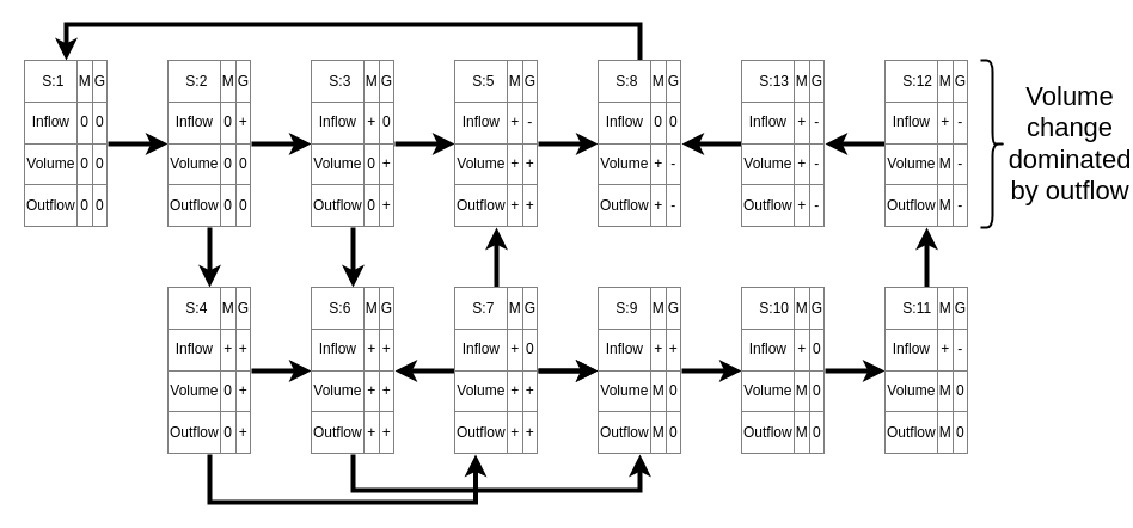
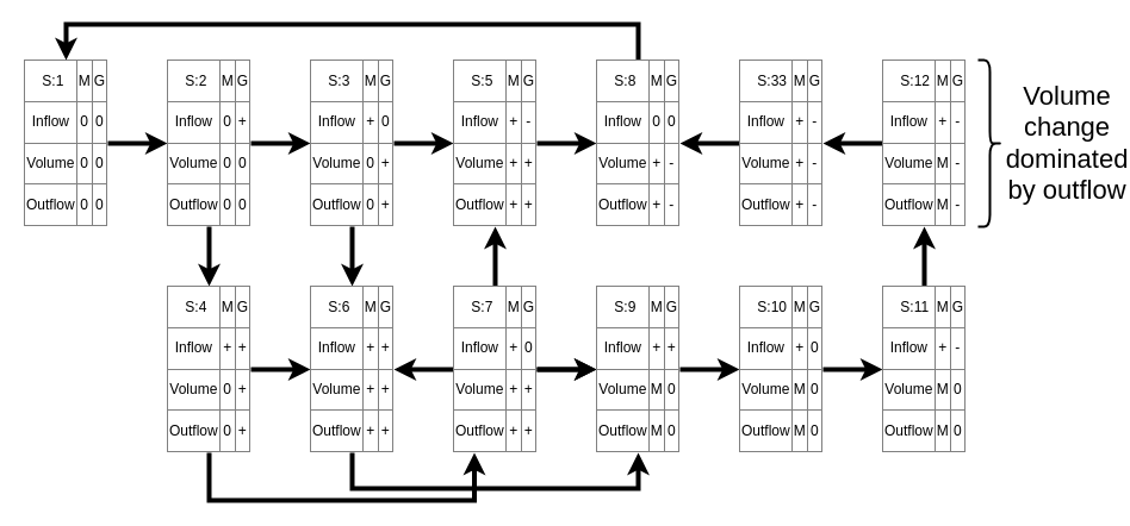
  <mxCell id="0" />
  <mxCell id="1" parent="0" />
  <mxCell id="2" style="edgeStyle=orthogonalEdgeStyle;rounded=0;orthogonalLoop=1;jettySize=auto;html=1;exitX=1;exitY=0.5;exitDx=0;exitDy=0;entryX=0;entryY=0.5;entryDx=0;entryDy=0;strokeWidth=4;" parent="1" source="3" target="6" edge="1"><mxGeometry relative="1" as="geometry" /></mxCell>
  <mxCell id="3" value="&lt;table style=&quot;width: 100% ; height: 100% ; border-collapse: collapse&quot; width=&quot;100%&quot; border=&quot;1&quot;&gt;&lt;tbody&gt;&lt;tr&gt;&lt;td&gt;&amp;nbsp;&amp;nbsp;&amp;nbsp; S:1&lt;/td&gt;&lt;td&gt;M&lt;br&gt;&lt;/td&gt;&lt;td&gt;G&lt;/td&gt;&lt;/tr&gt;&lt;tr&gt;&lt;td align=&quot;center&quot;&gt;Inflow&lt;br&gt;&lt;/td&gt;&lt;td align=&quot;center&quot;&gt;0&lt;br&gt;&lt;/td&gt;&lt;td align=&quot;center&quot;&gt;0&lt;br&gt;&lt;/td&gt;&lt;/tr&gt;&lt;tr&gt;&lt;td align=&quot;center&quot;&gt;Volume&lt;br&gt;&lt;/td&gt;&lt;td align=&quot;center&quot;&gt;0&lt;br&gt;&lt;/td&gt;&lt;td align=&quot;center&quot;&gt;0&lt;/td&gt;&lt;/tr&gt;&lt;tr&gt;&lt;td align=&quot;center&quot;&gt;Outflow&lt;/td&gt;&lt;td align=&quot;center&quot;&gt;0&lt;br&gt;&lt;/td&gt;&lt;td align=&quot;center&quot;&gt;0&lt;br&gt;&lt;/td&gt;&lt;/tr&gt;&lt;/tbody&gt;&lt;/table&gt;" style="text;html=1;strokeColor=none;fillColor=none;overflow=fill;" parent="1" vertex="1"><mxGeometry x="20" y="50" width="70" height="140" as="geometry" /></mxCell>
  <mxCell id="4" style="rounded=0;orthogonalLoop=1;jettySize=auto;html=1;exitX=0.5;exitY=1;exitDx=0;exitDy=0;entryX=0.5;entryY=0;entryDx=0;entryDy=0;strokeWidth=4;" parent="1" source="6" target="12" edge="1"><mxGeometry relative="1" as="geometry" /></mxCell>
  <mxCell id="5" style="edgeStyle=orthogonalEdgeStyle;rounded=0;orthogonalLoop=1;jettySize=auto;html=1;exitX=1;exitY=0.5;exitDx=0;exitDy=0;entryX=0;entryY=0.5;entryDx=0;entryDy=0;strokeWidth=4;" parent="1" source="6" target="9" edge="1"><mxGeometry relative="1" as="geometry" /></mxCell>
  <mxCell id="6" value="&lt;table style=&quot;width: 100% ; height: 100% ; border-collapse: collapse&quot; width=&quot;100%&quot; border=&quot;1&quot;&gt;&lt;tbody&gt;&lt;tr&gt;&lt;td&gt;&amp;nbsp;&amp;nbsp;&amp;nbsp; S:2&lt;/td&gt;&lt;td&gt;M&lt;br&gt;&lt;/td&gt;&lt;td&gt;G&lt;/td&gt;&lt;/tr&gt;&lt;tr&gt;&lt;td align=&quot;center&quot;&gt;Inflow&lt;br&gt;&lt;/td&gt;&lt;td align=&quot;center&quot;&gt;0&lt;br&gt;&lt;/td&gt;&lt;td align=&quot;center&quot;&gt;+&lt;br&gt;&lt;/td&gt;&lt;/tr&gt;&lt;tr&gt;&lt;td align=&quot;center&quot;&gt;Volume&lt;br&gt;&lt;/td&gt;&lt;td align=&quot;center&quot;&gt;0&lt;br&gt;&lt;/td&gt;&lt;td align=&quot;center&quot;&gt;0&lt;/td&gt;&lt;/tr&gt;&lt;tr&gt;&lt;td align=&quot;center&quot;&gt;Outflow&lt;/td&gt;&lt;td align=&quot;center&quot;&gt;0&lt;br&gt;&lt;/td&gt;&lt;td align=&quot;center&quot;&gt;0&lt;br&gt;&lt;/td&gt;&lt;/tr&gt;&lt;/tbody&gt;&lt;/table&gt;" style="text;html=1;overflow=fill;" parent="1" vertex="1"><mxGeometry x="140" y="50" width="70" height="140" as="geometry" /></mxCell>
  <mxCell id="7" style="edgeStyle=orthogonalEdgeStyle;rounded=0;orthogonalLoop=1;jettySize=auto;html=1;exitX=1;exitY=0.5;exitDx=0;exitDy=0;entryX=0;entryY=0.5;entryDx=0;entryDy=0;strokeWidth=4;" parent="1" source="9" target="14" edge="1"><mxGeometry relative="1" as="geometry" /></mxCell>
  <mxCell id="8" style="rounded=0;orthogonalLoop=1;jettySize=auto;html=1;exitX=0.5;exitY=1;exitDx=0;exitDy=0;entryX=0.5;entryY=0;entryDx=0;entryDy=0;strokeWidth=4;" edge="1" parent="1" source="9" target="20"><mxGeometry relative="1" as="geometry" /></mxCell>
  <mxCell id="9" value="&lt;table style=&quot;width: 100% ; height: 100% ; border-collapse: collapse&quot; width=&quot;100%&quot; border=&quot;1&quot;&gt;&lt;tbody&gt;&lt;tr&gt;&lt;td&gt;&amp;nbsp;&amp;nbsp;&amp;nbsp; S:3&lt;/td&gt;&lt;td&gt;M&lt;br&gt;&lt;/td&gt;&lt;td&gt;G&lt;/td&gt;&lt;/tr&gt;&lt;tr&gt;&lt;td align=&quot;center&quot;&gt;Inflow&lt;br&gt;&lt;/td&gt;&lt;td align=&quot;center&quot;&gt;+&lt;br&gt;&lt;/td&gt;&lt;td align=&quot;center&quot;&gt;0&lt;br&gt;&lt;/td&gt;&lt;/tr&gt;&lt;tr&gt;&lt;td align=&quot;center&quot;&gt;Volume&lt;br&gt;&lt;/td&gt;&lt;td align=&quot;center&quot;&gt;0&lt;br&gt;&lt;/td&gt;&lt;td align=&quot;center&quot;&gt;+&lt;br&gt;&lt;/td&gt;&lt;/tr&gt;&lt;tr&gt;&lt;td align=&quot;center&quot;&gt;Outflow&lt;/td&gt;&lt;td align=&quot;center&quot;&gt;0&lt;br&gt;&lt;/td&gt;&lt;td align=&quot;center&quot;&gt;+&lt;br&gt;&lt;/td&gt;&lt;/tr&gt;&lt;/tbody&gt;&lt;/table&gt;" style="text;html=1;overflow=fill;" parent="1" vertex="1"><mxGeometry x="260" y="50" width="70" height="140" as="geometry" /></mxCell>
  <mxCell id="10" style="edgeStyle=orthogonalEdgeStyle;rounded=0;orthogonalLoop=1;jettySize=auto;html=1;exitX=0.5;exitY=1;exitDx=0;exitDy=0;entryX=0.25;entryY=1;entryDx=0;entryDy=0;strokeWidth=4;" parent="1" source="12" target="36" edge="1"><mxGeometry relative="1" as="geometry"><Array as="points"><mxPoint x="175" y="420" /><mxPoint x="398" y="420" /></Array></mxGeometry></mxCell>
  <mxCell id="11" style="edgeStyle=orthogonalEdgeStyle;rounded=0;orthogonalLoop=1;jettySize=auto;html=1;exitX=1;exitY=0.5;exitDx=0;exitDy=0;entryX=0;entryY=0.5;entryDx=0;entryDy=0;strokeWidth=4;" edge="1" parent="1" source="12" target="20"><mxGeometry relative="1" as="geometry" /></mxCell>
  <mxCell id="12" value="&lt;table style=&quot;width: 100% ; height: 100% ; border-collapse: collapse&quot; width=&quot;100%&quot; border=&quot;1&quot;&gt;&lt;tbody&gt;&lt;tr&gt;&lt;td&gt;&amp;nbsp;&amp;nbsp;&amp;nbsp; S:4&lt;/td&gt;&lt;td&gt;M&lt;br&gt;&lt;/td&gt;&lt;td&gt;G&lt;/td&gt;&lt;/tr&gt;&lt;tr&gt;&lt;td align=&quot;center&quot;&gt;Inflow&lt;br&gt;&lt;/td&gt;&lt;td align=&quot;center&quot;&gt;+&lt;br&gt;&lt;/td&gt;&lt;td align=&quot;center&quot;&gt;+&lt;br&gt;&lt;/td&gt;&lt;/tr&gt;&lt;tr&gt;&lt;td align=&quot;center&quot;&gt;Volume&lt;br&gt;&lt;/td&gt;&lt;td align=&quot;center&quot;&gt;0&lt;br&gt;&lt;/td&gt;&lt;td align=&quot;center&quot;&gt;+&lt;br&gt;&lt;/td&gt;&lt;/tr&gt;&lt;tr&gt;&lt;td align=&quot;center&quot;&gt;Outflow&lt;/td&gt;&lt;td align=&quot;center&quot;&gt;0&lt;br&gt;&lt;/td&gt;&lt;td align=&quot;center&quot;&gt;+&lt;br&gt;&lt;/td&gt;&lt;/tr&gt;&lt;/tbody&gt;&lt;/table&gt;" style="text;html=1;strokeColor=none;fillColor=none;overflow=fill;" parent="1" vertex="1"><mxGeometry x="140" y="240" width="70" height="140" as="geometry" /></mxCell>
  <mxCell id="13" style="edgeStyle=orthogonalEdgeStyle;rounded=0;orthogonalLoop=1;jettySize=auto;html=1;exitX=1;exitY=0.5;exitDx=0;exitDy=0;entryX=0;entryY=0.5;entryDx=0;entryDy=0;strokeWidth=4;" parent="1" source="14" target="22" edge="1"><mxGeometry relative="1" as="geometry" /></mxCell>
  <mxCell id="14" value="&lt;table style=&quot;width: 100% ; height: 100% ; border-collapse: collapse&quot; width=&quot;100%&quot; border=&quot;1&quot;&gt;&lt;tbody&gt;&lt;tr&gt;&lt;td&gt;&amp;nbsp;&amp;nbsp;&amp;nbsp; S:5&lt;/td&gt;&lt;td&gt;M&lt;br&gt;&lt;/td&gt;&lt;td&gt;G&lt;/td&gt;&lt;/tr&gt;&lt;tr&gt;&lt;td align=&quot;center&quot;&gt;Inflow&lt;br&gt;&lt;/td&gt;&lt;td align=&quot;center&quot;&gt;+&lt;br&gt;&lt;/td&gt;&lt;td align=&quot;center&quot;&gt;-&lt;br&gt;&lt;/td&gt;&lt;/tr&gt;&lt;tr&gt;&lt;td align=&quot;center&quot;&gt;Volume&lt;br&gt;&lt;/td&gt;&lt;td align=&quot;center&quot;&gt;+&lt;br&gt;&lt;/td&gt;&lt;td align=&quot;center&quot;&gt;+&lt;br&gt;&lt;/td&gt;&lt;/tr&gt;&lt;tr&gt;&lt;td align=&quot;center&quot;&gt;Outflow&lt;/td&gt;&lt;td align=&quot;center&quot;&gt;+&lt;br&gt;&lt;/td&gt;&lt;td align=&quot;center&quot;&gt;+&lt;br&gt;&lt;/td&gt;&lt;/tr&gt;&lt;/tbody&gt;&lt;/table&gt;" style="text;html=1;overflow=fill;" parent="1" vertex="1"><mxGeometry x="380" y="50" width="70" height="140" as="geometry" /></mxCell>
  <mxCell id="15" style="rounded=0;orthogonalLoop=1;jettySize=auto;html=1;exitX=0.5;exitY=0;exitDx=0;exitDy=0;entryX=0.5;entryY=1;entryDx=0;entryDy=0;strokeWidth=4;" parent="1" source="36" target="14" edge="1"><mxGeometry relative="1" as="geometry" /></mxCell>
  <mxCell id="16" style="edgeStyle=none;rounded=0;orthogonalLoop=1;jettySize=auto;html=1;exitX=0;exitY=0.5;exitDx=0;exitDy=0;entryX=1;entryY=0.5;entryDx=0;entryDy=0;strokeWidth=4;" parent="1" source="36" target="20" edge="1"><mxGeometry relative="1" as="geometry" /></mxCell>
  <mxCell id="17" style="edgeStyle=none;rounded=0;orthogonalLoop=1;jettySize=auto;html=1;entryX=0;entryY=0.5;entryDx=0;entryDy=0;strokeWidth=4;" parent="1" source="36" target="24" edge="1"><mxGeometry relative="1" as="geometry"><mxPoint x="333" y="310" as="sourcePoint" /></mxGeometry></mxCell>
  <mxCell id="18" value="" style="edgeStyle=none;rounded=0;orthogonalLoop=1;jettySize=auto;html=1;strokeWidth=4;" edge="1" parent="1" source="36" target="24"><mxGeometry relative="1" as="geometry" /></mxCell>
  <mxCell id="19" style="edgeStyle=orthogonalEdgeStyle;rounded=0;orthogonalLoop=1;jettySize=auto;html=1;exitX=0.5;exitY=1;exitDx=0;exitDy=0;entryX=0.5;entryY=1;entryDx=0;entryDy=0;strokeWidth=4;" parent="1" source="20" target="24" edge="1"><mxGeometry relative="1" as="geometry"><Array as="points"><mxPoint x="295" y="410" /><mxPoint x="535" y="410" /></Array></mxGeometry></mxCell>
  <mxCell id="20" value="&lt;table style=&quot;width: 100% ; height: 100% ; border-collapse: collapse&quot; width=&quot;100%&quot; border=&quot;1&quot;&gt;&lt;tbody&gt;&lt;tr&gt;&lt;td&gt;&amp;nbsp;&amp;nbsp;&amp;nbsp; S:6&lt;/td&gt;&lt;td&gt;M&lt;br&gt;&lt;/td&gt;&lt;td&gt;G&lt;/td&gt;&lt;/tr&gt;&lt;tr&gt;&lt;td align=&quot;center&quot;&gt;Inflow&lt;br&gt;&lt;/td&gt;&lt;td align=&quot;center&quot;&gt;+&lt;br&gt;&lt;/td&gt;&lt;td align=&quot;center&quot;&gt;+&lt;br&gt;&lt;/td&gt;&lt;/tr&gt;&lt;tr&gt;&lt;td align=&quot;center&quot;&gt;Volume&lt;br&gt;&lt;/td&gt;&lt;td align=&quot;center&quot;&gt;+&lt;br&gt;&lt;/td&gt;&lt;td align=&quot;center&quot;&gt;+&lt;br&gt;&lt;/td&gt;&lt;/tr&gt;&lt;tr&gt;&lt;td align=&quot;center&quot;&gt;Outflow&lt;/td&gt;&lt;td align=&quot;center&quot;&gt;+&lt;br&gt;&lt;/td&gt;&lt;td align=&quot;center&quot;&gt;+&lt;br&gt;&lt;/td&gt;&lt;/tr&gt;&lt;/tbody&gt;&lt;/table&gt;" style="text;html=1;strokeColor=none;fillColor=none;overflow=fill;" parent="1" vertex="1"><mxGeometry x="260" y="240" width="70" height="140" as="geometry" /></mxCell>
  <mxCell id="21" style="edgeStyle=orthogonalEdgeStyle;rounded=0;orthogonalLoop=1;jettySize=auto;html=1;exitX=0.5;exitY=0;exitDx=0;exitDy=0;entryX=0.5;entryY=0;entryDx=0;entryDy=0;strokeWidth=4;" parent="1" source="22" target="3" edge="1"><mxGeometry relative="1" as="geometry"><Array as="points"><mxPoint x="535" y="20" /><mxPoint x="55" y="20" /></Array></mxGeometry></mxCell>
  <mxCell id="22" value="&lt;table style=&quot;width: 100% ; height: 100% ; border-collapse: collapse&quot; width=&quot;100%&quot; border=&quot;1&quot;&gt;&lt;tbody&gt;&lt;tr&gt;&lt;td&gt;&amp;nbsp;&amp;nbsp;&amp;nbsp; S:8&lt;/td&gt;&lt;td&gt;M&lt;br&gt;&lt;/td&gt;&lt;td&gt;G&lt;/td&gt;&lt;/tr&gt;&lt;tr&gt;&lt;td align=&quot;center&quot;&gt;Inflow&lt;br&gt;&lt;/td&gt;&lt;td align=&quot;center&quot;&gt;0&lt;br&gt;&lt;/td&gt;&lt;td align=&quot;center&quot;&gt;0&lt;br&gt;&lt;/td&gt;&lt;/tr&gt;&lt;tr&gt;&lt;td align=&quot;center&quot;&gt;Volume&lt;br&gt;&lt;/td&gt;&lt;td align=&quot;center&quot;&gt;+&lt;br&gt;&lt;/td&gt;&lt;td align=&quot;center&quot;&gt;-&lt;br&gt;&lt;/td&gt;&lt;/tr&gt;&lt;tr&gt;&lt;td align=&quot;center&quot;&gt;Outflow&lt;/td&gt;&lt;td align=&quot;center&quot;&gt;+&lt;br&gt;&lt;/td&gt;&lt;td align=&quot;center&quot;&gt;-&lt;br&gt;&lt;/td&gt;&lt;/tr&gt;&lt;/tbody&gt;&lt;/table&gt;" style="text;html=1;overflow=fill;" parent="1" vertex="1"><mxGeometry x="500" y="50" width="70" height="140" as="geometry" /></mxCell>
  <mxCell id="23" style="edgeStyle=orthogonalEdgeStyle;rounded=0;orthogonalLoop=1;jettySize=auto;html=1;exitX=1;exitY=0.5;exitDx=0;exitDy=0;entryX=0;entryY=0.5;entryDx=0;entryDy=0;strokeWidth=4;" parent="1" source="24" target="26" edge="1"><mxGeometry relative="1" as="geometry" /></mxCell>
  <mxCell id="24" value="&lt;table style=&quot;width: 100% ; height: 100% ; border-collapse: collapse&quot; width=&quot;100%&quot; border=&quot;1&quot;&gt;&lt;tbody&gt;&lt;tr&gt;&lt;td&gt;&amp;nbsp;&amp;nbsp;&amp;nbsp; S:9&lt;/td&gt;&lt;td&gt;M&lt;br&gt;&lt;/td&gt;&lt;td&gt;G&lt;/td&gt;&lt;/tr&gt;&lt;tr&gt;&lt;td align=&quot;center&quot;&gt;Inflow&lt;br&gt;&lt;/td&gt;&lt;td align=&quot;center&quot;&gt;+&lt;br&gt;&lt;/td&gt;&lt;td align=&quot;center&quot;&gt;+&lt;br&gt;&lt;/td&gt;&lt;/tr&gt;&lt;tr&gt;&lt;td align=&quot;center&quot;&gt;Volume&lt;br&gt;&lt;/td&gt;&lt;td align=&quot;center&quot;&gt;M&lt;br&gt;&lt;/td&gt;&lt;td align=&quot;center&quot;&gt;0&lt;br&gt;&lt;/td&gt;&lt;/tr&gt;&lt;tr&gt;&lt;td align=&quot;center&quot;&gt;Outflow&lt;/td&gt;&lt;td align=&quot;center&quot;&gt;M&lt;br&gt;&lt;/td&gt;&lt;td align=&quot;center&quot;&gt;0&lt;br&gt;&lt;/td&gt;&lt;/tr&gt;&lt;/tbody&gt;&lt;/table&gt;" style="text;html=1;strokeColor=none;fillColor=none;overflow=fill;" parent="1" vertex="1"><mxGeometry x="500" y="240" width="70" height="140" as="geometry" /></mxCell>
  <mxCell id="25" style="edgeStyle=none;rounded=0;orthogonalLoop=1;jettySize=auto;html=1;exitX=1;exitY=0.5;exitDx=0;exitDy=0;entryX=0;entryY=0.5;entryDx=0;entryDy=0;strokeWidth=4;" parent="1" source="26" target="28" edge="1"><mxGeometry relative="1" as="geometry" /></mxCell>
  <mxCell id="26" value="&lt;table style=&quot;width: 100% ; height: 100% ; border-collapse: collapse&quot; width=&quot;100%&quot; border=&quot;1&quot;&gt;&lt;tbody&gt;&lt;tr&gt;&lt;td&gt;&amp;nbsp;&amp;nbsp;&amp;nbsp; S:10&lt;/td&gt;&lt;td&gt;M&lt;br&gt;&lt;/td&gt;&lt;td&gt;G&lt;/td&gt;&lt;/tr&gt;&lt;tr&gt;&lt;td align=&quot;center&quot;&gt;Inflow&lt;br&gt;&lt;/td&gt;&lt;td align=&quot;center&quot;&gt;+&lt;br&gt;&lt;/td&gt;&lt;td align=&quot;center&quot;&gt;0&lt;br&gt;&lt;/td&gt;&lt;/tr&gt;&lt;tr&gt;&lt;td align=&quot;center&quot;&gt;Volume&lt;br&gt;&lt;/td&gt;&lt;td align=&quot;center&quot;&gt;M&lt;br&gt;&lt;/td&gt;&lt;td align=&quot;center&quot;&gt;0&lt;br&gt;&lt;/td&gt;&lt;/tr&gt;&lt;tr&gt;&lt;td align=&quot;center&quot;&gt;Outflow&lt;/td&gt;&lt;td align=&quot;center&quot;&gt;M&lt;br&gt;&lt;/td&gt;&lt;td align=&quot;center&quot;&gt;0&lt;br&gt;&lt;/td&gt;&lt;/tr&gt;&lt;/tbody&gt;&lt;/table&gt;" style="text;html=1;overflow=fill;" parent="1" vertex="1"><mxGeometry x="620" y="240" width="70" height="140" as="geometry" /></mxCell>
  <mxCell id="27" style="edgeStyle=orthogonalEdgeStyle;rounded=0;orthogonalLoop=1;jettySize=auto;html=1;exitX=0.5;exitY=0;exitDx=0;exitDy=0;entryX=0.5;entryY=1;entryDx=0;entryDy=0;strokeWidth=4;" edge="1" parent="1" source="28" target="30"><mxGeometry relative="1" as="geometry" /></mxCell>
  <mxCell id="28" value="&lt;table style=&quot;width: 100% ; height: 100% ; border-collapse: collapse&quot; width=&quot;100%&quot; border=&quot;1&quot;&gt;&lt;tbody&gt;&lt;tr&gt;&lt;td&gt;&amp;nbsp;&amp;nbsp;&amp;nbsp; S:11&lt;/td&gt;&lt;td&gt;M&lt;br&gt;&lt;/td&gt;&lt;td&gt;G&lt;/td&gt;&lt;/tr&gt;&lt;tr&gt;&lt;td align=&quot;center&quot;&gt;Inflow&lt;br&gt;&lt;/td&gt;&lt;td align=&quot;center&quot;&gt;+&lt;br&gt;&lt;/td&gt;&lt;td align=&quot;center&quot;&gt;-&lt;br&gt;&lt;/td&gt;&lt;/tr&gt;&lt;tr&gt;&lt;td align=&quot;center&quot;&gt;Volume&lt;br&gt;&lt;/td&gt;&lt;td align=&quot;center&quot;&gt;M&lt;br&gt;&lt;/td&gt;&lt;td align=&quot;center&quot;&gt;0&lt;br&gt;&lt;/td&gt;&lt;/tr&gt;&lt;tr&gt;&lt;td align=&quot;center&quot;&gt;Outflow&lt;/td&gt;&lt;td align=&quot;center&quot;&gt;M&lt;br&gt;&lt;/td&gt;&lt;td align=&quot;center&quot;&gt;0&lt;br&gt;&lt;/td&gt;&lt;/tr&gt;&lt;/tbody&gt;&lt;/table&gt;" style="text;html=1;overflow=fill;" parent="1" vertex="1"><mxGeometry x="740" y="240" width="70" height="140" as="geometry" /></mxCell>
  <mxCell id="29" style="edgeStyle=orthogonalEdgeStyle;rounded=0;orthogonalLoop=1;jettySize=auto;html=1;exitX=0;exitY=0.5;exitDx=0;exitDy=0;entryX=1;entryY=0.5;entryDx=0;entryDy=0;strokeWidth=4;" edge="1" parent="1" source="30" target="35"><mxGeometry relative="1" as="geometry" /></mxCell>
  <mxCell id="30" value="&lt;table style=&quot;width: 100% ; height: 100% ; border-collapse: collapse&quot; width=&quot;100%&quot; border=&quot;1&quot;&gt;&lt;tbody&gt;&lt;tr&gt;&lt;td&gt;&amp;nbsp;&amp;nbsp;&amp;nbsp; S:12&lt;/td&gt;&lt;td&gt;M&lt;br&gt;&lt;/td&gt;&lt;td&gt;G&lt;/td&gt;&lt;/tr&gt;&lt;tr&gt;&lt;td align=&quot;center&quot;&gt;Inflow&lt;br&gt;&lt;/td&gt;&lt;td align=&quot;center&quot;&gt;+&lt;br&gt;&lt;/td&gt;&lt;td align=&quot;center&quot;&gt;-&lt;br&gt;&lt;/td&gt;&lt;/tr&gt;&lt;tr&gt;&lt;td align=&quot;center&quot;&gt;Volume&lt;br&gt;&lt;/td&gt;&lt;td align=&quot;center&quot;&gt;M&lt;br&gt;&lt;/td&gt;&lt;td align=&quot;center&quot;&gt;-&lt;br&gt;&lt;/td&gt;&lt;/tr&gt;&lt;tr&gt;&lt;td align=&quot;center&quot;&gt;Outflow&lt;/td&gt;&lt;td align=&quot;center&quot;&gt;M&lt;br&gt;&lt;/td&gt;&lt;td align=&quot;center&quot;&gt;-&lt;br&gt;&lt;/td&gt;&lt;/tr&gt;&lt;/tbody&gt;&lt;/table&gt;" style="text;html=1;overflow=fill;" parent="1" vertex="1"><mxGeometry x="740" y="50" width="70" height="140" as="geometry" /></mxCell>
  <mxCell id="31" value="&lt;div style=&quot;font-size: 22px&quot;&gt;&lt;font style=&quot;font-size: 22px&quot;&gt;Volume change dominated&lt;/font&gt;&lt;/div&gt;&lt;div style=&quot;font-size: 22px&quot;&gt;&lt;font style=&quot;font-size: 22px&quot;&gt;by outflow&lt;/font&gt;&lt;br&gt;&lt;/div&gt;" style="text;html=1;strokeColor=none;fillColor=none;align=center;verticalAlign=middle;whiteSpace=wrap;rounded=0;strokeWidth=2;" parent="1" vertex="1"><mxGeometry x="875" y="110" width="40" height="20" as="geometry" /></mxCell>
  <mxCell id="32" style="edgeStyle=none;rounded=0;orthogonalLoop=1;jettySize=auto;html=1;exitX=0.5;exitY=0;exitDx=0;exitDy=0;strokeWidth=4;" parent="1" source="31" target="31" edge="1"><mxGeometry relative="1" as="geometry" /></mxCell>
  <mxCell id="33" value="" style="shape=curlyBracket;whiteSpace=wrap;html=1;rounded=1;strokeWidth=2;rotation=180;" parent="1" vertex="1"><mxGeometry x="820" y="50" width="20" height="140" as="geometry" /></mxCell>
  <mxCell id="34" style="edgeStyle=orthogonalEdgeStyle;rounded=0;orthogonalLoop=1;jettySize=auto;html=1;exitX=0;exitY=0.5;exitDx=0;exitDy=0;entryX=1;entryY=0.5;entryDx=0;entryDy=0;strokeWidth=4;" edge="1" parent="1" source="35" target="22"><mxGeometry relative="1" as="geometry" /></mxCell>
- <mxCell id="35" value="&lt;table style=&quot;width: 100% ; height: 100% ; border-collapse: collapse&quot; width=&quot;100%&quot; border=&quot;1&quot;&gt;&lt;tbody&gt;&lt;tr&gt;&lt;td&gt;&amp;nbsp;&amp;nbsp;&amp;nbsp; S:13&lt;/td&gt;&lt;td&gt;M&lt;br&gt;&lt;/td&gt;&lt;td&gt;G&lt;/td&gt;&lt;/tr&gt;&lt;tr&gt;&lt;td align=&quot;center&quot;&gt;Inflow&lt;br&gt;&lt;/td&gt;&lt;td align=&quot;center&quot;&gt;+&lt;br&gt;&lt;/td&gt;&lt;td align=&quot;center&quot;&gt;-&lt;br&gt;&lt;/td&gt;&lt;/tr&gt;&lt;tr&gt;&lt;td align=&quot;center&quot;&gt;Volume&lt;br&gt;&lt;/td&gt;&lt;td align=&quot;center&quot;&gt;+&lt;br&gt;&lt;/td&gt;&lt;td align=&quot;center&quot;&gt;-&lt;br&gt;&lt;/td&gt;&lt;/tr&gt;&lt;tr&gt;&lt;td align=&quot;center&quot;&gt;Outflow&lt;/td&gt;&lt;td align=&quot;center&quot;&gt;+&lt;br&gt;&lt;/td&gt;&lt;td align=&quot;center&quot;&gt;-&lt;br&gt;&lt;/td&gt;&lt;/tr&gt;&lt;/tbody&gt;&lt;/table&gt;" style="text;html=1;overflow=fill;" parent="1" vertex="1"><mxGeometry x="620" y="50" width="70" height="140" as="geometry" /></mxCell>
+ <mxCell id="35" value="&lt;table style=&quot;width: 100% ; height: 100% ; border-collapse: collapse&quot; width=&quot;100%&quot; border=&quot;1&quot;&gt;&lt;tbody&gt;&lt;tr&gt;&lt;td&gt;&amp;nbsp;&amp;nbsp;&amp;nbsp; S:33&lt;/td&gt;&lt;td&gt;M&lt;br&gt;&lt;/td&gt;&lt;td&gt;G&lt;/td&gt;&lt;/tr&gt;&lt;tr&gt;&lt;td align=&quot;center&quot;&gt;Inflow&lt;br&gt;&lt;/td&gt;&lt;td align=&quot;center&quot;&gt;+&lt;br&gt;&lt;/td&gt;&lt;td align=&quot;center&quot;&gt;-&lt;br&gt;&lt;/td&gt;&lt;/tr&gt;&lt;tr&gt;&lt;td align=&quot;center&quot;&gt;Volume&lt;br&gt;&lt;/td&gt;&lt;td align=&quot;center&quot;&gt;+&lt;br&gt;&lt;/td&gt;&lt;td align=&quot;center&quot;&gt;-&lt;br&gt;&lt;/td&gt;&lt;/tr&gt;&lt;tr&gt;&lt;td align=&quot;center&quot;&gt;Outflow&lt;/td&gt;&lt;td align=&quot;center&quot;&gt;+&lt;br&gt;&lt;/td&gt;&lt;td align=&quot;center&quot;&gt;-&lt;br&gt;&lt;/td&gt;&lt;/tr&gt;&lt;/tbody&gt;&lt;/table&gt;" style="text;html=1;overflow=fill;" parent="1" vertex="1"><mxGeometry x="620" y="50" width="70" height="140" as="geometry" /></mxCell>
  <mxCell id="36" value="&lt;table style=&quot;width: 100% ; height: 100% ; border-collapse: collapse&quot; width=&quot;100%&quot; border=&quot;1&quot;&gt;&lt;tbody&gt;&lt;tr&gt;&lt;td&gt;&amp;nbsp;&amp;nbsp;&amp;nbsp; S:7&lt;/td&gt;&lt;td&gt;M&lt;br&gt;&lt;/td&gt;&lt;td&gt;G&lt;/td&gt;&lt;/tr&gt;&lt;tr&gt;&lt;td align=&quot;center&quot;&gt;Inflow&lt;br&gt;&lt;/td&gt;&lt;td align=&quot;center&quot;&gt;+&lt;br&gt;&lt;/td&gt;&lt;td align=&quot;center&quot;&gt;0&lt;br&gt;&lt;/td&gt;&lt;/tr&gt;&lt;tr&gt;&lt;td align=&quot;center&quot;&gt;Volume&lt;br&gt;&lt;/td&gt;&lt;td align=&quot;center&quot;&gt;+&lt;br&gt;&lt;/td&gt;&lt;td align=&quot;center&quot;&gt;+&lt;br&gt;&lt;/td&gt;&lt;/tr&gt;&lt;tr&gt;&lt;td align=&quot;center&quot;&gt;Outflow&lt;/td&gt;&lt;td align=&quot;center&quot;&gt;+&lt;br&gt;&lt;/td&gt;&lt;td align=&quot;center&quot;&gt;+&lt;br&gt;&lt;/td&gt;&lt;/tr&gt;&lt;/tbody&gt;&lt;/table&gt;" style="text;html=1;overflow=fill;" parent="1" vertex="1"><mxGeometry x="380" y="240" width="70" height="140" as="geometry" /></mxCell>
